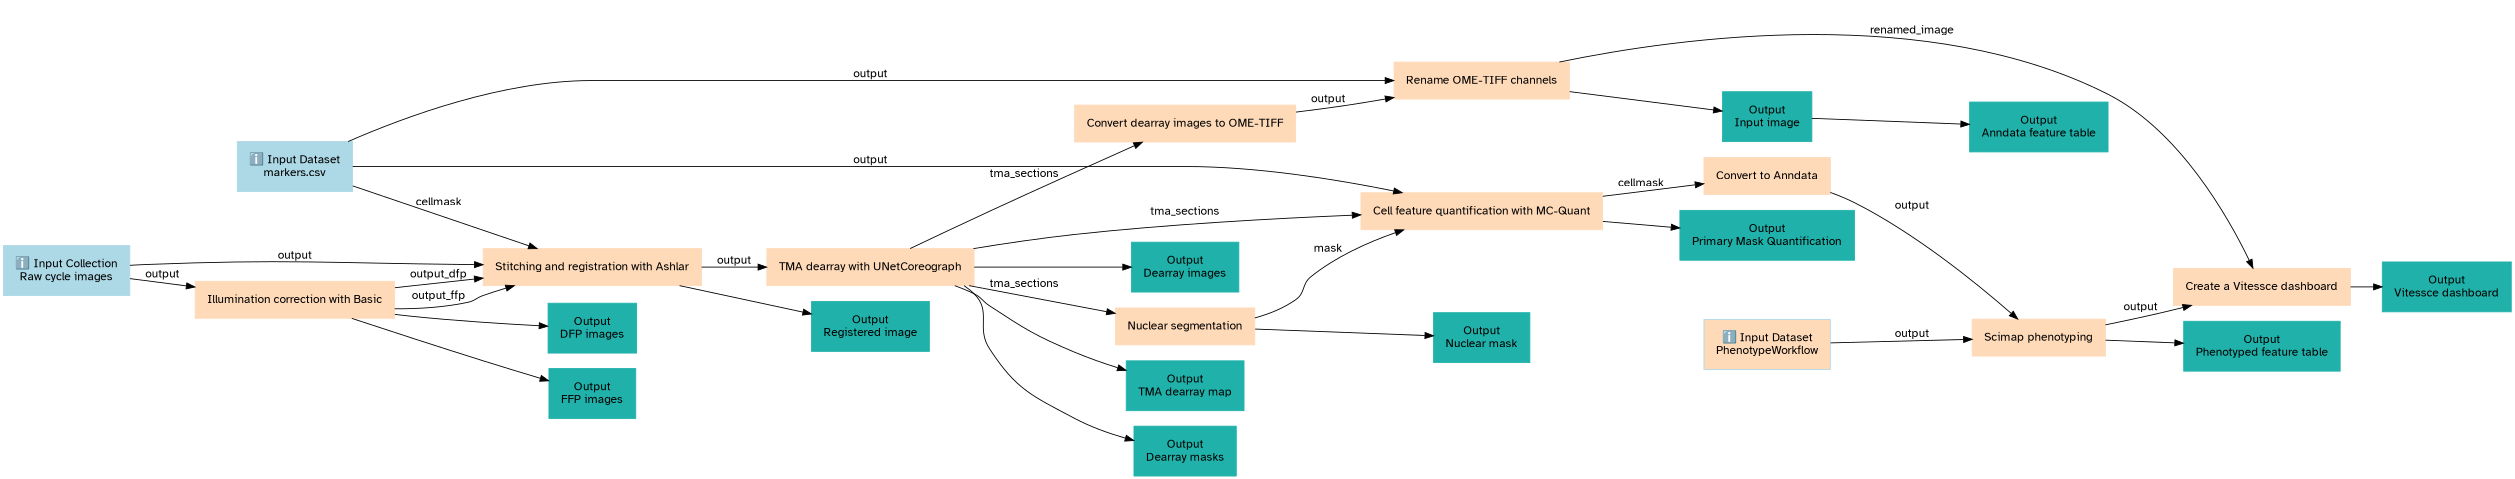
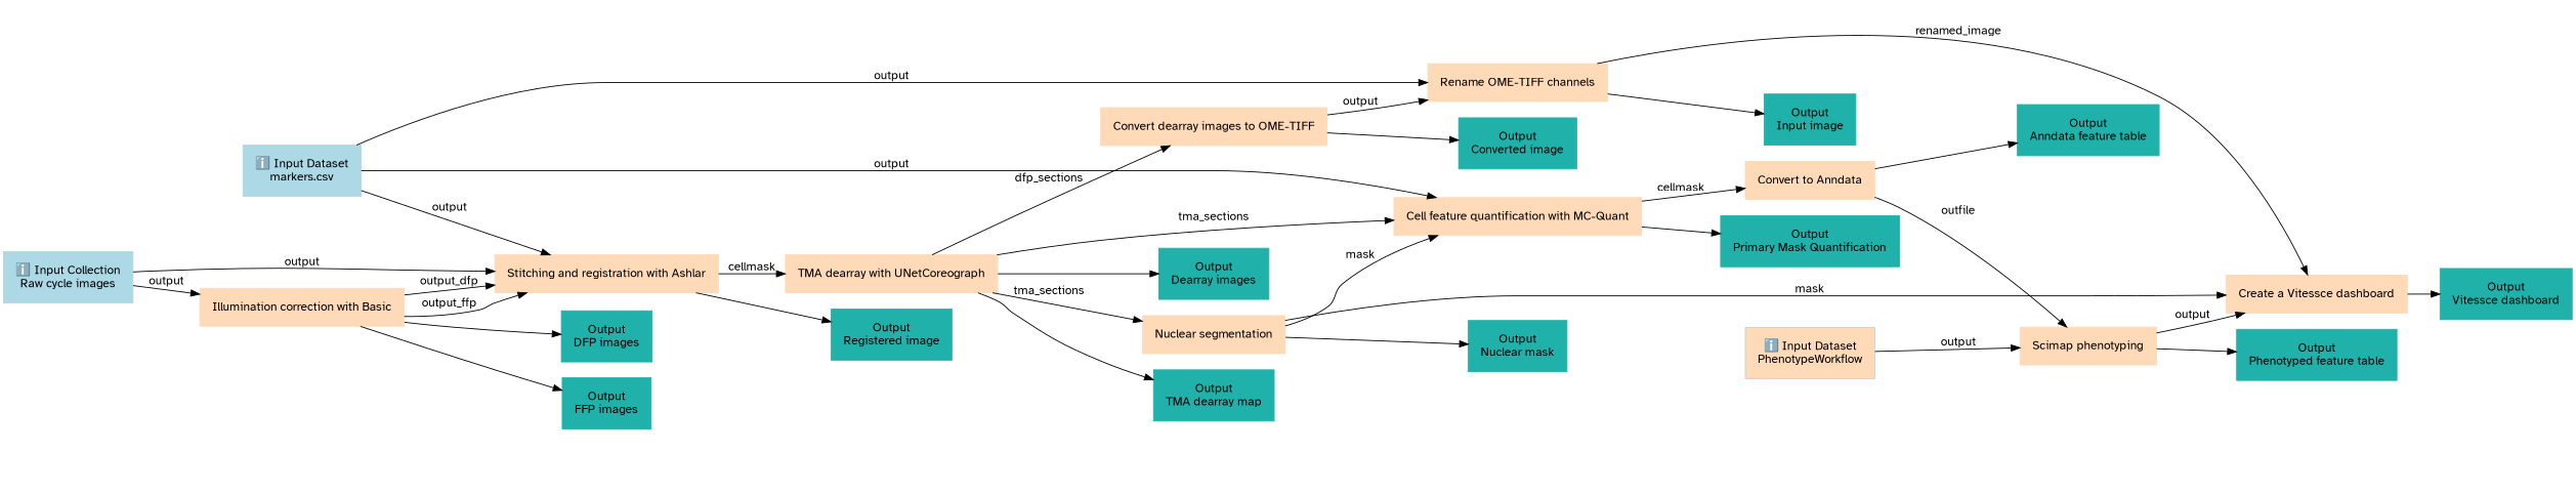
  digraph {
    rankdir=LR
    node [color=lightseagreen fontname="Atkinson Hyperlegible" margin="0.2,0.2" shape=box style=filled]
    edge [fontname="Atkinson Hyperlegible"]
    n1 [color=lightblue label="ℹ️ Input Dataset\nmarkers.csv"]
    n2 [color=peachpuff label="Stitching and registration with Ashlar"]
    n3 [color=peachpuff label="Cell feature quantification with MC-Quant"]
    n4 [color=peachpuff label="Rename OME-TIFF channels"]
    n5 [label="Output\nRegistered image"]
    n6 [color=peachpuff label="TMA dearray with UNetCoreograph"]
    n7 [label="Output\nPrimary Mask Quantification"]
    n8 [color=peachpuff label="Convert to Anndata"]
    n9 [color=peachpuff label="Create a Vitessce dashboard"]
    n10 [label="Output\nInput image"]
    n11 [color=lightblue fillcolor=peachpuff label="ℹ️ Input Dataset\nPhenotypeWorkflow"]
    n12 [color=peachpuff label="Scimap phenotyping"]
    n13 [label="Output\nPhenotyped feature table"]
    n14 [color=lightblue label="ℹ️ Input Collection\nRaw cycle images"]
    n15 [color=peachpuff label="Illumination correction with Basic"]
    n16 [label="Output\nDFP images"]
    n17 [label="Output\nFFP images"]
    n18 [label="Output\nDearray images"]
    n19 [label="Output\nTMA dearray map"]
-   n20 [label="Output\nDearray masks"]
    n21 [color=peachpuff label="Nuclear segmentation"]
    n22 [color=peachpuff label="Convert dearray images to OME-TIFF"]
    n23 [label="Output\nNuclear mask"]
+   n24 [label="Output\nConverted image"]
    n25 [label="Output\nVitessce dashboard"]
    n26 [label="Output\nAnndata feature table"]
-   n1 -> n2 [label=cellmask]
+   n1 -> n2 [label=output]
    n1 -> n3 [label=output]
    n1 -> n4 [label=output]
    n2 -> n5
-   n2 -> n6 [label=output]
+   n2 -> n6 [label=cellmask]
    n3 -> n7
    n3 -> n8 [label=cellmask]
    n4 -> n9 [label=renamed_image]
    n4 -> n10
    n6 -> n3 [label=tma_sections]
    n6 -> n18
    n6 -> n19
-   n6 -> n20
    n6 -> n21 [label=tma_sections]
-   n6 -> n22 [label=tma_sections]
-   n8 -> n12 [label=output]
-   n10 -> n26
+   n6 -> n22 [label=dfp_sections]
+   n8 -> n12 [label=outfile]
+   n8 -> n26
    n9 -> n25
    n11 -> n12 [label=output]
    n12 -> n9 [label=output]
    n12 -> n13
    n14 -> n2 [label=output]
    n14 -> n15 [label=output]
    n15 -> n2 [label=output_dfp]
    n15 -> n2 [label=output_ffp]
    n15 -> n16
    n15 -> n17
    n21 -> n3 [label=mask]
+   n21 -> n9 [label=mask]
    n21 -> n23
    n22 -> n4 [label=output]
+   n22 -> n24
  }
